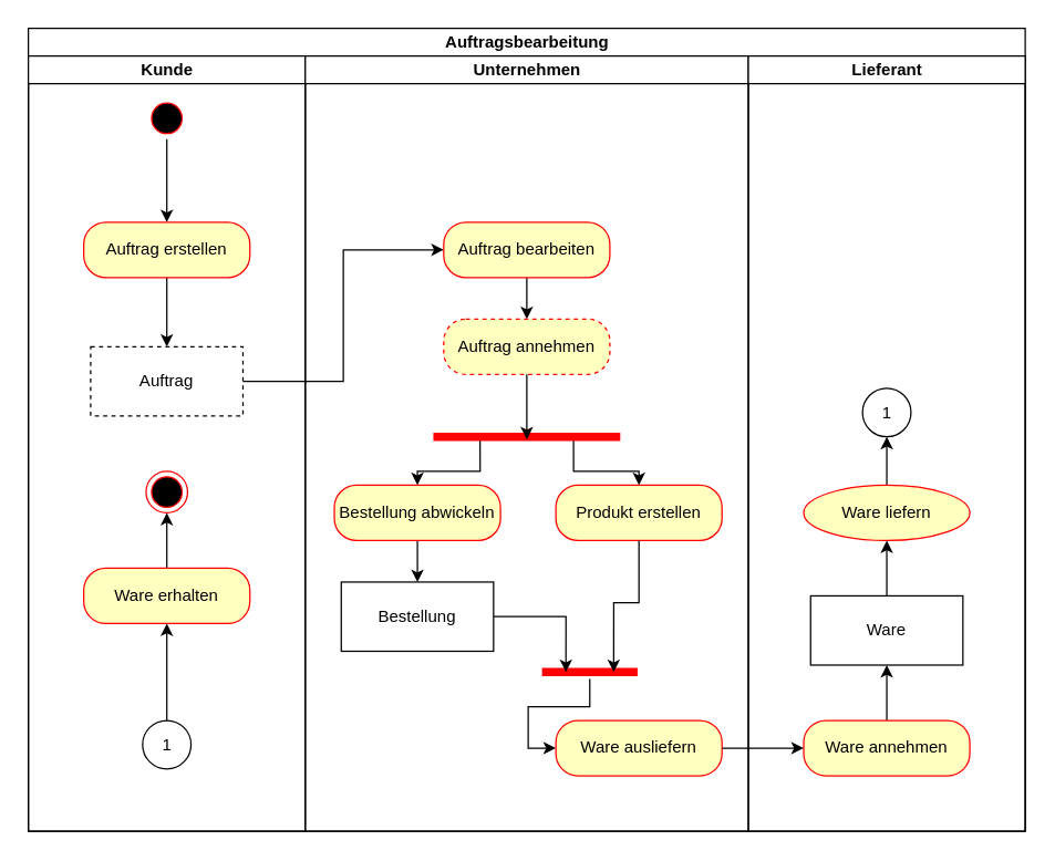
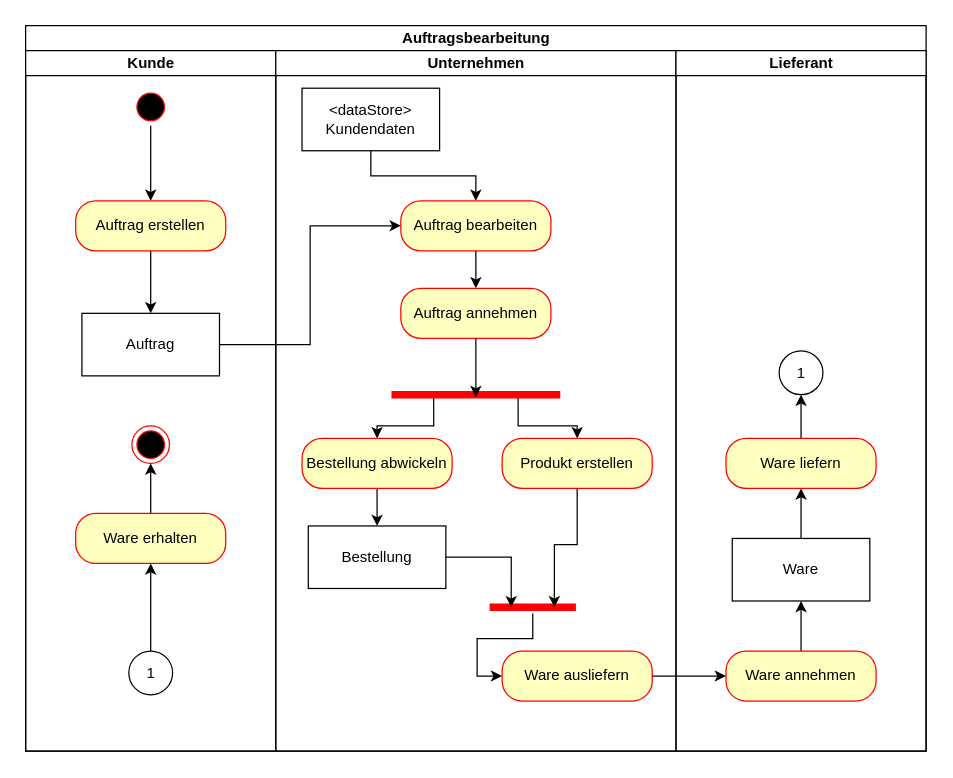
  <mxCell id="0" />
  <mxCell id="1" parent="0" />
  <mxCell id="2" value="Auftragsbearbeitung" style="swimlane;childLayout=stackLayout;resizeParent=1;resizeParentMax=0;startSize=20;html=1;" vertex="1" parent="1"><mxGeometry x="20" y="20" width="720" height="580" as="geometry" /></mxCell>
  <mxCell id="3" value="Kunde" style="swimlane;startSize=20;html=1;" vertex="1" parent="2"><mxGeometry y="20" width="200" height="560" as="geometry" /></mxCell>
  <mxCell id="4" style="edgeStyle=orthogonalEdgeStyle;rounded=0;orthogonalLoop=1;jettySize=auto;html=1;entryX=0.5;entryY=0;entryDx=0;entryDy=0;" edge="1" parent="3" source="5" target="7"><mxGeometry relative="1" as="geometry" /></mxCell>
  <mxCell id="5" value="" style="ellipse;html=1;shape=startState;fillColor=#000000;strokeColor=#ff0000;" vertex="1" parent="3"><mxGeometry x="85" y="30" width="30" height="30" as="geometry" /></mxCell>
  <mxCell id="6" style="edgeStyle=orthogonalEdgeStyle;rounded=0;orthogonalLoop=1;jettySize=auto;html=1;entryX=0.5;entryY=0;entryDx=0;entryDy=0;" edge="1" parent="3" source="7" target="9"><mxGeometry relative="1" as="geometry" /></mxCell>
  <mxCell id="7" value="Auftrag erstellen" style="rounded=1;whiteSpace=wrap;html=1;arcSize=40;fontColor=#000000;fillColor=#ffffc0;strokeColor=#ff0000;" vertex="1" parent="3"><mxGeometry x="40" y="120" width="120" height="40" as="geometry" /></mxCell>
  <mxCell id="8" value="" style="ellipse;html=1;shape=endState;fillColor=#000000;strokeColor=#ff0000;" vertex="1" parent="3"><mxGeometry x="85" y="300" width="30" height="30" as="geometry" /></mxCell>
- <mxCell id="9" value="Auftrag" style="html=1;whiteSpace=wrap;dashed=1;" vertex="1" parent="3"><mxGeometry x="45" y="210" width="110" height="50" as="geometry" /></mxCell>
+ <mxCell id="9" value="Auftrag" style="html=1;whiteSpace=wrap;" vertex="1" parent="3"><mxGeometry x="45" y="210" width="110" height="50" as="geometry" /></mxCell>
  <mxCell id="10" style="edgeStyle=orthogonalEdgeStyle;rounded=0;orthogonalLoop=1;jettySize=auto;html=1;entryX=0.5;entryY=1;entryDx=0;entryDy=0;" edge="1" parent="3" source="11" target="8"><mxGeometry relative="1" as="geometry" /></mxCell>
  <mxCell id="11" value="Ware erhalten" style="rounded=1;whiteSpace=wrap;html=1;arcSize=40;fontColor=#000000;fillColor=#ffffc0;strokeColor=#ff0000;" vertex="1" parent="3"><mxGeometry x="40" y="370" width="120" height="40" as="geometry" /></mxCell>
  <mxCell id="12" style="edgeStyle=orthogonalEdgeStyle;rounded=0;orthogonalLoop=1;jettySize=auto;html=1;entryX=0.5;entryY=1;entryDx=0;entryDy=0;" edge="1" parent="3" source="13" target="11"><mxGeometry relative="1" as="geometry" /></mxCell>
  <mxCell id="13" value="1" style="ellipse;whiteSpace=wrap;html=1;aspect=fixed;fillColor=none;" vertex="1" parent="3"><mxGeometry x="82.5" y="480" width="35" height="35" as="geometry" /></mxCell>
  <mxCell id="14" value="Unternehmen" style="swimlane;startSize=20;html=1;" vertex="1" parent="2"><mxGeometry x="200" y="20" width="320" height="560" as="geometry" /></mxCell>
+ <mxCell id="15" style="edgeStyle=orthogonalEdgeStyle;rounded=0;orthogonalLoop=1;jettySize=auto;html=1;entryX=0.5;entryY=0;entryDx=0;entryDy=0;" edge="1" parent="14" source="16" target="18"><mxGeometry relative="1" as="geometry" /></mxCell>
+ <mxCell id="16" value="&lt;div&gt;&amp;lt;dataStore&amp;gt;&lt;/div&gt;&lt;div&gt;Kundendaten&lt;/div&gt;" style="html=1;whiteSpace=wrap;" vertex="1" parent="14"><mxGeometry x="21" y="30" width="110" height="50" as="geometry" /></mxCell>
  <mxCell id="17" style="edgeStyle=orthogonalEdgeStyle;rounded=0;orthogonalLoop=1;jettySize=auto;html=1;entryX=0.5;entryY=0;entryDx=0;entryDy=0;" edge="1" parent="14" source="18" target="19"><mxGeometry relative="1" as="geometry" /></mxCell>
  <mxCell id="18" value="Auftrag bearbeiten" style="rounded=1;whiteSpace=wrap;html=1;arcSize=40;fontColor=#000000;fillColor=#ffffc0;strokeColor=#ff0000;" vertex="1" parent="14"><mxGeometry x="100" y="120" width="120" height="40" as="geometry" /></mxCell>
- <mxCell id="19" value="Auftrag annehmen" style="rounded=1;whiteSpace=wrap;html=1;arcSize=40;fontColor=#000000;fillColor=#ffffc0;strokeColor=#ff0000;dashed=1;" vertex="1" parent="14"><mxGeometry x="100" y="190" width="120" height="40" as="geometry" /></mxCell>
+ <mxCell id="19" value="Auftrag annehmen" style="rounded=1;whiteSpace=wrap;html=1;arcSize=40;fontColor=#000000;fillColor=#ffffc0;strokeColor=#ff0000;" vertex="1" parent="14"><mxGeometry x="100" y="190" width="120" height="40" as="geometry" /></mxCell>
  <mxCell id="20" style="edgeStyle=orthogonalEdgeStyle;rounded=0;orthogonalLoop=1;jettySize=auto;html=1;exitX=0.25;exitY=0.5;exitDx=0;exitDy=0;exitPerimeter=0;entryX=0.5;entryY=0;entryDx=0;entryDy=0;" edge="1" parent="14" source="22" target="25"><mxGeometry relative="1" as="geometry" /></mxCell>
  <mxCell id="21" style="edgeStyle=orthogonalEdgeStyle;rounded=0;orthogonalLoop=1;jettySize=auto;html=1;exitX=0.75;exitY=0.5;exitDx=0;exitDy=0;exitPerimeter=0;entryX=0.5;entryY=0;entryDx=0;entryDy=0;" edge="1" parent="14" source="22" target="26"><mxGeometry relative="1" as="geometry" /></mxCell>
  <mxCell id="22" value="" style="shape=line;html=1;strokeWidth=6;strokeColor=#ff0000;" vertex="1" parent="14"><mxGeometry x="92.5" y="270" width="135" height="10" as="geometry" /></mxCell>
  <mxCell id="23" style="edgeStyle=orthogonalEdgeStyle;rounded=0;orthogonalLoop=1;jettySize=auto;html=1;entryX=0.5;entryY=0.7;entryDx=0;entryDy=0;entryPerimeter=0;" edge="1" parent="14" source="19" target="22"><mxGeometry relative="1" as="geometry" /></mxCell>
  <mxCell id="24" style="edgeStyle=orthogonalEdgeStyle;rounded=0;orthogonalLoop=1;jettySize=auto;html=1;" edge="1" parent="14" source="25" target="27"><mxGeometry relative="1" as="geometry" /></mxCell>
  <mxCell id="25" value="Bestellung abwickeln" style="rounded=1;whiteSpace=wrap;html=1;arcSize=40;fontColor=#000000;fillColor=#ffffc0;strokeColor=#ff0000;" vertex="1" parent="14"><mxGeometry x="21" y="310" width="120" height="40" as="geometry" /></mxCell>
  <mxCell id="26" value="Produkt erstellen" style="rounded=1;whiteSpace=wrap;html=1;arcSize=40;fontColor=#000000;fillColor=#ffffc0;strokeColor=#ff0000;" vertex="1" parent="14"><mxGeometry x="181" y="310" width="120" height="40" as="geometry" /></mxCell>
  <mxCell id="27" value="Bestellung" style="html=1;whiteSpace=wrap;" vertex="1" parent="14"><mxGeometry x="26" y="380" width="110" height="50" as="geometry" /></mxCell>
  <mxCell id="28" style="edgeStyle=orthogonalEdgeStyle;rounded=0;orthogonalLoop=1;jettySize=auto;html=1;entryX=0;entryY=0.5;entryDx=0;entryDy=0;" edge="1" parent="14" source="29" target="30"><mxGeometry relative="1" as="geometry" /></mxCell>
  <mxCell id="29" value="" style="shape=line;html=1;strokeWidth=6;strokeColor=#ff0000;" vertex="1" parent="14"><mxGeometry x="171" y="440" width="69" height="10" as="geometry" /></mxCell>
  <mxCell id="30" value="Ware ausliefern" style="rounded=1;whiteSpace=wrap;html=1;arcSize=40;fontColor=#000000;fillColor=#ffffc0;strokeColor=#ff0000;" vertex="1" parent="14"><mxGeometry x="181" y="480" width="120" height="40" as="geometry" /></mxCell>
  <mxCell id="31" style="edgeStyle=orthogonalEdgeStyle;rounded=0;orthogonalLoop=1;jettySize=auto;html=1;entryX=0.25;entryY=0.5;entryDx=0;entryDy=0;entryPerimeter=0;" edge="1" parent="14" source="27" target="29"><mxGeometry relative="1" as="geometry" /></mxCell>
  <mxCell id="32" style="edgeStyle=orthogonalEdgeStyle;rounded=0;orthogonalLoop=1;jettySize=auto;html=1;entryX=0.75;entryY=0.5;entryDx=0;entryDy=0;entryPerimeter=0;" edge="1" parent="14" source="26" target="29"><mxGeometry relative="1" as="geometry" /></mxCell>
  <mxCell id="33" value="Lieferant" style="swimlane;startSize=20;html=1;" vertex="1" parent="2"><mxGeometry x="520" y="20" width="200" height="560" as="geometry" /></mxCell>
  <mxCell id="34" value="1" style="ellipse;whiteSpace=wrap;html=1;aspect=fixed;fillColor=none;" vertex="1" parent="33"><mxGeometry x="82.5" y="240" width="35" height="35" as="geometry" /></mxCell>
  <mxCell id="35" style="edgeStyle=orthogonalEdgeStyle;rounded=0;orthogonalLoop=1;jettySize=auto;html=1;entryX=0.5;entryY=1;entryDx=0;entryDy=0;" edge="1" parent="33" source="36" target="38"><mxGeometry relative="1" as="geometry" /></mxCell>
  <mxCell id="36" value="Ware annehmen" style="rounded=1;whiteSpace=wrap;html=1;arcSize=40;fontColor=#000000;fillColor=#ffffc0;strokeColor=#ff0000;" vertex="1" parent="33"><mxGeometry x="40" y="480" width="120" height="40" as="geometry" /></mxCell>
  <mxCell id="37" style="edgeStyle=orthogonalEdgeStyle;rounded=0;orthogonalLoop=1;jettySize=auto;html=1;entryX=0.5;entryY=1;entryDx=0;entryDy=0;" edge="1" parent="33" source="38" target="40"><mxGeometry relative="1" as="geometry" /></mxCell>
  <mxCell id="38" value="Ware" style="html=1;whiteSpace=wrap;" vertex="1" parent="33"><mxGeometry x="45" y="390" width="110" height="50" as="geometry" /></mxCell>
  <mxCell id="39" style="edgeStyle=orthogonalEdgeStyle;rounded=0;orthogonalLoop=1;jettySize=auto;html=1;entryX=0.5;entryY=1;entryDx=0;entryDy=0;" edge="1" parent="33" source="40" target="34"><mxGeometry relative="1" as="geometry" /></mxCell>
- <mxCell id="40" value="Ware liefern" style="ellipse;whiteSpace=wrap;html=1;arcSize=40;fontColor=#000000;fillColor=#ffffc0;strokeColor=#ff0000;" vertex="1" parent="33"><mxGeometry x="40" y="310" width="120" height="40" as="geometry" /></mxCell>
+ <mxCell id="40" value="Ware liefern" style="rounded=1;whiteSpace=wrap;html=1;arcSize=40;fontColor=#000000;fillColor=#ffffc0;strokeColor=#ff0000;" vertex="1" parent="33"><mxGeometry x="40" y="310" width="120" height="40" as="geometry" /></mxCell>
  <mxCell id="41" style="edgeStyle=orthogonalEdgeStyle;rounded=0;orthogonalLoop=1;jettySize=auto;html=1;entryX=0;entryY=0.5;entryDx=0;entryDy=0;" edge="1" parent="2" source="9" target="18"><mxGeometry relative="1" as="geometry" /></mxCell>
  <mxCell id="42" style="edgeStyle=orthogonalEdgeStyle;rounded=0;orthogonalLoop=1;jettySize=auto;html=1;entryX=0;entryY=0.5;entryDx=0;entryDy=0;" edge="1" parent="2" source="30" target="36"><mxGeometry relative="1" as="geometry" /></mxCell>
